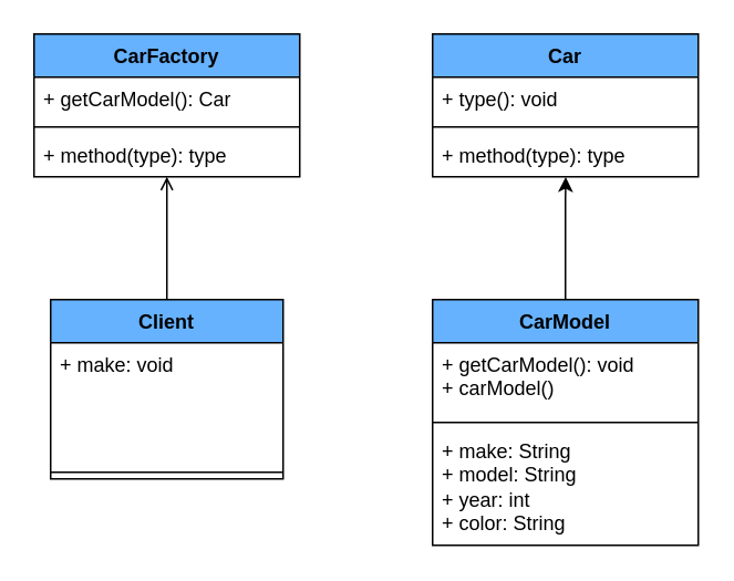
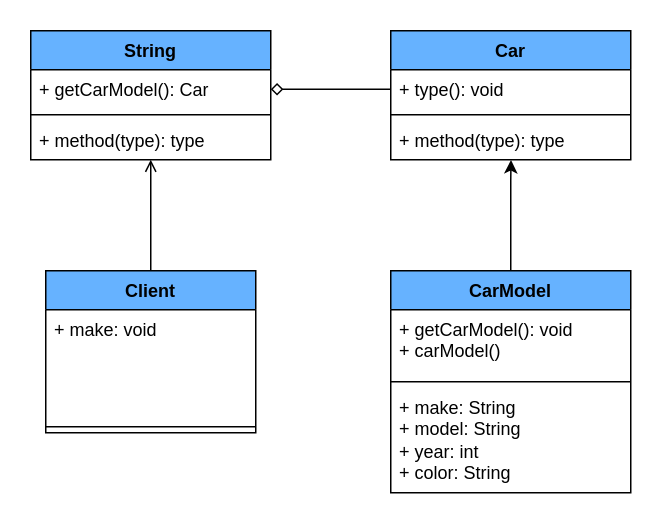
  <mxCell id="0" />
  <mxCell id="1" parent="0" />
- <mxCell id="2" value="CarFactory" style="swimlane;fontStyle=1;align=center;verticalAlign=top;childLayout=stackLayout;horizontal=1;startSize=26;horizontalStack=0;resizeParent=1;resizeParentMax=0;resizeLast=0;collapsible=1;marginBottom=0;whiteSpace=wrap;html=1;fillColor=#66B2FF;" vertex="1" parent="1"><mxGeometry x="20" y="20" width="160" height="86" as="geometry" /></mxCell>
+ <mxCell id="2" value="String" style="swimlane;fontStyle=1;align=center;verticalAlign=top;childLayout=stackLayout;horizontal=1;startSize=26;horizontalStack=0;resizeParent=1;resizeParentMax=0;resizeLast=0;collapsible=1;marginBottom=0;whiteSpace=wrap;html=1;fillColor=#66B2FF;" vertex="1" parent="1"><mxGeometry x="20" y="20" width="160" height="86" as="geometry" /></mxCell>
  <mxCell id="3" value="+ getCarModel(): Car" style="text;strokeColor=none;fillColor=none;align=left;verticalAlign=top;spacingLeft=4;spacingRight=4;overflow=hidden;rotatable=0;points=[[0,0.5],[1,0.5]];portConstraint=eastwest;whiteSpace=wrap;html=1;" vertex="1" parent="2"><mxGeometry y="26" width="160" height="26" as="geometry" /></mxCell>
  <mxCell id="4" value="" style="line;strokeWidth=1;fillColor=none;align=left;verticalAlign=middle;spacingTop=-1;spacingLeft=3;spacingRight=3;rotatable=0;labelPosition=right;points=[];portConstraint=eastwest;strokeColor=inherit;" vertex="1" parent="2"><mxGeometry y="52" width="160" height="8" as="geometry" /></mxCell>
  <mxCell id="5" value="+ method(type): type" style="text;strokeColor=none;fillColor=none;align=left;verticalAlign=top;spacingLeft=4;spacingRight=4;overflow=hidden;rotatable=0;points=[[0,0.5],[1,0.5]];portConstraint=eastwest;whiteSpace=wrap;html=1;" vertex="1" parent="2"><mxGeometry y="60" width="160" height="26" as="geometry" /></mxCell>
  <mxCell id="6" value="Car" style="swimlane;fontStyle=1;align=center;verticalAlign=top;childLayout=stackLayout;horizontal=1;startSize=26;horizontalStack=0;resizeParent=1;resizeParentMax=0;resizeLast=0;collapsible=1;marginBottom=0;whiteSpace=wrap;html=1;fillColor=#66B2FF;" vertex="1" parent="1"><mxGeometry x="260" y="20" width="160" height="86" as="geometry" /></mxCell>
  <mxCell id="7" value="+ type(): void" style="text;strokeColor=none;fillColor=none;align=left;verticalAlign=top;spacingLeft=4;spacingRight=4;overflow=hidden;rotatable=0;points=[[0,0.5],[1,0.5]];portConstraint=eastwest;whiteSpace=wrap;html=1;" vertex="1" parent="6"><mxGeometry y="26" width="160" height="26" as="geometry" /></mxCell>
  <mxCell id="8" value="" style="line;strokeWidth=1;fillColor=none;align=left;verticalAlign=middle;spacingTop=-1;spacingLeft=3;spacingRight=3;rotatable=0;labelPosition=right;points=[];portConstraint=eastwest;strokeColor=inherit;" vertex="1" parent="6"><mxGeometry y="52" width="160" height="8" as="geometry" /></mxCell>
  <mxCell id="9" value="+ method(type): type" style="text;strokeColor=none;fillColor=none;align=left;verticalAlign=top;spacingLeft=4;spacingRight=4;overflow=hidden;rotatable=0;points=[[0,0.5],[1,0.5]];portConstraint=eastwest;whiteSpace=wrap;html=1;" vertex="1" parent="6"><mxGeometry y="60" width="160" height="26" as="geometry" /></mxCell>
  <mxCell id="10" style="edgeStyle=orthogonalEdgeStyle;rounded=0;orthogonalLoop=1;jettySize=auto;html=1;entryX=0.5;entryY=1;entryDx=0;entryDy=0;endArrow=open;" edge="1" parent="1" source="11" target="2"><mxGeometry relative="1" as="geometry"><Array as="points" /></mxGeometry></mxCell>
  <mxCell id="11" value="Client" style="swimlane;fontStyle=1;align=center;verticalAlign=top;childLayout=stackLayout;horizontal=1;startSize=26;horizontalStack=0;resizeParent=1;resizeParentMax=0;resizeLast=0;collapsible=1;marginBottom=0;whiteSpace=wrap;html=1;fillColor=#66B2FF;" vertex="1" parent="1"><mxGeometry x="30" y="180" width="140" height="108" as="geometry" /></mxCell>
  <mxCell id="12" value="+ make: void" style="text;strokeColor=none;fillColor=none;align=left;verticalAlign=top;spacingLeft=4;spacingRight=4;overflow=hidden;rotatable=0;points=[[0,0.5],[1,0.5]];portConstraint=eastwest;whiteSpace=wrap;html=1;" vertex="1" parent="11"><mxGeometry y="26" width="140" height="74" as="geometry" /></mxCell>
  <mxCell id="13" value="" style="line;strokeWidth=1;fillColor=none;align=left;verticalAlign=middle;spacingTop=-1;spacingLeft=3;spacingRight=3;rotatable=0;labelPosition=right;points=[];portConstraint=eastwest;strokeColor=inherit;" vertex="1" parent="11"><mxGeometry y="100" width="140" height="8" as="geometry" /></mxCell>
  <mxCell id="14" style="edgeStyle=orthogonalEdgeStyle;rounded=0;orthogonalLoop=1;jettySize=auto;html=1;exitX=0.5;exitY=0;exitDx=0;exitDy=0;entryX=0.501;entryY=1.005;entryDx=0;entryDy=0;entryPerimeter=0;" edge="1" parent="1" source="15" target="9"><mxGeometry relative="1" as="geometry"><Array as="points"><mxPoint x="340" y="120" /><mxPoint x="340" y="120" /></Array></mxGeometry></mxCell>
  <mxCell id="15" value="CarModel" style="swimlane;fontStyle=1;align=center;verticalAlign=top;childLayout=stackLayout;horizontal=1;startSize=26;horizontalStack=0;resizeParent=1;resizeParentMax=0;resizeLast=0;collapsible=1;marginBottom=0;whiteSpace=wrap;html=1;fillColor=#66B2FF;" vertex="1" parent="1"><mxGeometry x="260" y="180" width="160" height="148" as="geometry" /></mxCell>
  <mxCell id="16" value="&lt;div&gt;+ getCarModel(): void&lt;/div&gt;&lt;div&gt;+ carModel()&lt;br&gt;&lt;/div&gt;" style="text;strokeColor=none;fillColor=none;align=left;verticalAlign=top;spacingLeft=4;spacingRight=4;overflow=hidden;rotatable=0;points=[[0,0.5],[1,0.5]];portConstraint=eastwest;whiteSpace=wrap;html=1;" vertex="1" parent="15"><mxGeometry y="26" width="160" height="44" as="geometry" /></mxCell>
  <mxCell id="17" value="" style="line;strokeWidth=1;fillColor=none;align=left;verticalAlign=middle;spacingTop=-1;spacingLeft=3;spacingRight=3;rotatable=0;labelPosition=right;points=[];portConstraint=eastwest;strokeColor=inherit;" vertex="1" parent="15"><mxGeometry y="70" width="160" height="8" as="geometry" /></mxCell>
  <mxCell id="18" value="&lt;div&gt;+ make: String&lt;/div&gt;&lt;div&gt;+ model: String&lt;/div&gt;&lt;div&gt;+ year: int&lt;br&gt;&lt;/div&gt;&lt;div&gt;+ color: String&lt;/div&gt;" style="text;strokeColor=none;fillColor=none;align=left;verticalAlign=top;spacingLeft=4;spacingRight=4;overflow=hidden;rotatable=0;points=[[0,0.5],[1,0.5]];portConstraint=eastwest;whiteSpace=wrap;html=1;" vertex="1" parent="15"><mxGeometry y="78" width="160" height="70" as="geometry" /></mxCell>
+ <mxCell id="19" style="orthogonalLoop=1;jettySize=auto;html=1;endArrow=diamond;endFill=0;rounded=0;strokeColor=default;exitX=0;exitY=0.5;exitDx=0;exitDy=0;entryX=1;entryY=0.5;entryDx=0;entryDy=0;" edge="1" parent="1" source="7" target="3"><mxGeometry relative="1" as="geometry"><mxPoint x="240" y="70" as="sourcePoint" /><mxPoint x="210" y="70" as="targetPoint" /></mxGeometry></mxCell>
